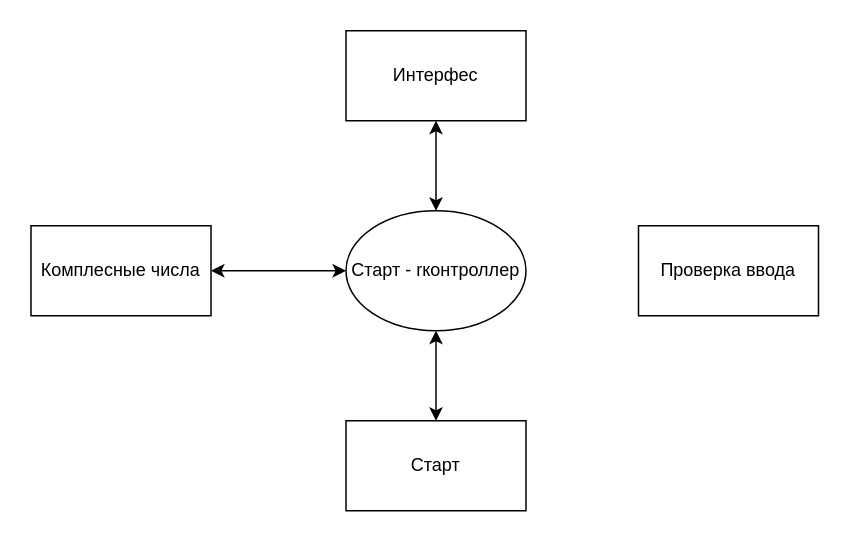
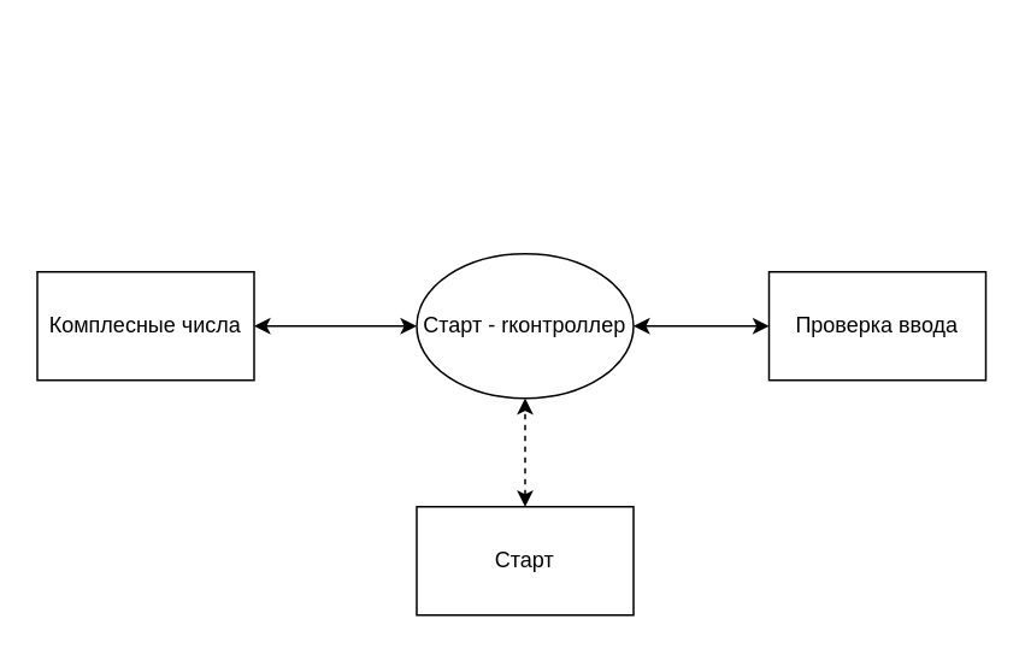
  <mxCell id="0" />
  <mxCell id="1" parent="0" />
  <mxCell id="2" value="Старт - rконтроллер" style="ellipse;whiteSpace=wrap;html=1;" parent="1" vertex="1"><mxGeometry x="230" y="140" width="120" height="80" as="geometry" /></mxCell>
- <mxCell id="3" value="Интерфес" style="rounded=0;whiteSpace=wrap;html=1;" parent="1" vertex="1"><mxGeometry x="230" y="20" width="120" height="60" as="geometry" /></mxCell>
  <mxCell id="4" value="Комплесные числа" style="rounded=0;whiteSpace=wrap;html=1;" parent="1" vertex="1"><mxGeometry x="20" y="150" width="120" height="60" as="geometry" /></mxCell>
  <mxCell id="5" value="Старт" style="rounded=0;whiteSpace=wrap;html=1;" parent="1" vertex="1"><mxGeometry x="230" y="280" width="120" height="60" as="geometry" /></mxCell>
- <mxCell id="6" value="" style="endArrow=classic;startArrow=classic;html=1;entryX=0.5;entryY=1;entryDx=0;entryDy=0;exitX=0.5;exitY=0;exitDx=0;exitDy=0;" parent="1" source="2" target="3" edge="1"><mxGeometry width="50" height="50" relative="1" as="geometry"><mxPoint x="60" y="230" as="sourcePoint" /><mxPoint x="110" y="180" as="targetPoint" /></mxGeometry></mxCell>
  <mxCell id="7" value="" style="endArrow=classic;startArrow=classic;html=1;exitX=1;exitY=0.5;exitDx=0;exitDy=0;" parent="1" source="4" edge="1"><mxGeometry width="50" height="50" relative="1" as="geometry"><mxPoint x="160" y="300" as="sourcePoint" /><mxPoint x="230" y="180" as="targetPoint" /></mxGeometry></mxCell>
  <mxCell id="8" value="Проверка ввода" style="rounded=0;whiteSpace=wrap;html=1;" parent="1" vertex="1"><mxGeometry x="425" y="150" width="120" height="60" as="geometry" /></mxCell>
- <mxCell id="10" value="" style="endArrow=classic;startArrow=classic;html=1;entryX=0.5;entryY=1;entryDx=0;entryDy=0;exitX=0.5;exitY=0;exitDx=0;exitDy=0;" parent="1" source="5" target="2" edge="1"><mxGeometry width="50" height="50" relative="1" as="geometry"><mxPoint x="270" y="270" as="sourcePoint" /><mxPoint x="320" y="220" as="targetPoint" /></mxGeometry></mxCell>
+ <mxCell id="9" value="" style="endArrow=classic;startArrow=classic;html=1;entryX=0;entryY=0.5;entryDx=0;entryDy=0;exitX=1;exitY=0.5;exitDx=0;exitDy=0;" parent="1" source="2" target="8" edge="1"><mxGeometry width="50" height="50" relative="1" as="geometry"><mxPoint x="60" y="230" as="sourcePoint" /><mxPoint x="110" y="180" as="targetPoint" /></mxGeometry></mxCell>
+ <mxCell id="10" value="" style="endArrow=classic;startArrow=classic;html=1;entryX=0.5;entryY=1;entryDx=0;entryDy=0;exitX=0.5;exitY=0;exitDx=0;exitDy=0;dashed=1;" parent="1" source="5" target="2" edge="1"><mxGeometry width="50" height="50" relative="1" as="geometry"><mxPoint x="270" y="270" as="sourcePoint" /><mxPoint x="320" y="220" as="targetPoint" /></mxGeometry></mxCell>
